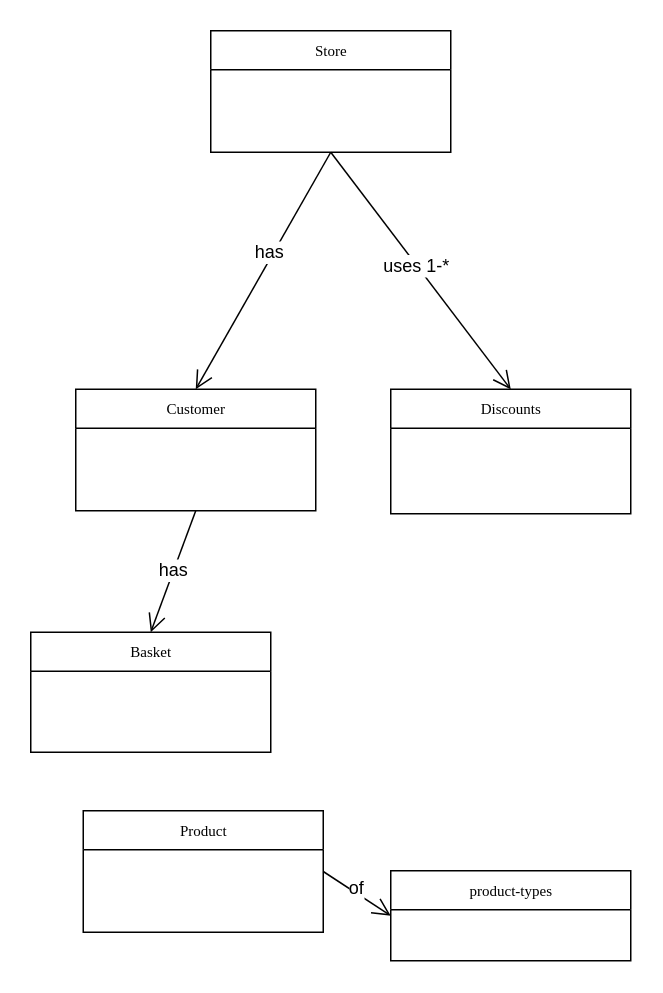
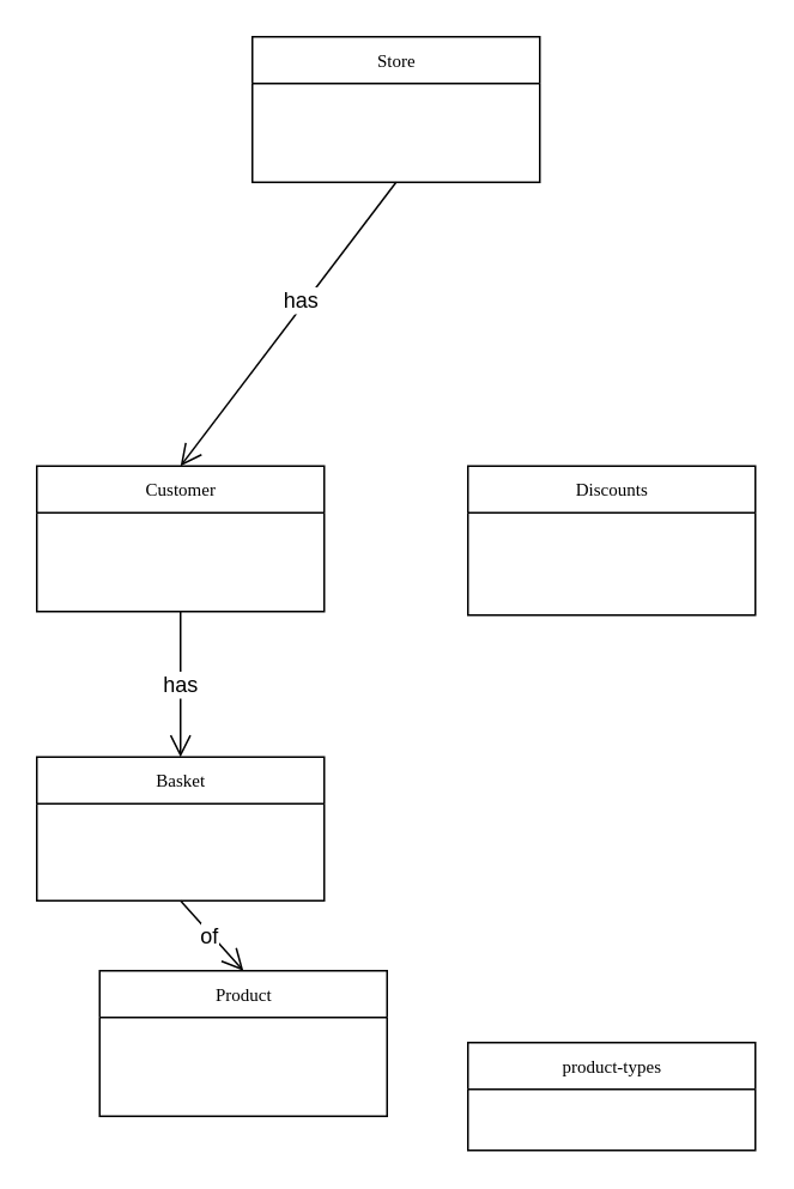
  <mxCell id="0" />
  <mxCell id="1" parent="0" />
  <mxCell id="2" value="Basket" style="swimlane;html=1;fontStyle=0;childLayout=stackLayout;horizontal=1;startSize=26;fillColor=none;horizontalStack=0;resizeParent=1;resizeLast=0;collapsible=1;marginBottom=0;swimlaneFillColor=#ffffff;rounded=0;shadow=0;comic=0;labelBackgroundColor=none;strokeColor=#000000;strokeWidth=1;fontFamily=Verdana;fontSize=10;fontColor=#000000;align=center;" parent="1" vertex="1"><mxGeometry x="20" y="421" width="160" height="80" as="geometry" /></mxCell>
  <mxCell id="3" value="Store" style="swimlane;html=1;fontStyle=0;childLayout=stackLayout;horizontal=1;startSize=26;fillColor=none;horizontalStack=0;resizeParent=1;resizeLast=0;collapsible=1;marginBottom=0;swimlaneFillColor=#ffffff;rounded=0;shadow=0;comic=0;labelBackgroundColor=none;strokeColor=#000000;strokeWidth=1;fontFamily=Verdana;fontSize=10;fontColor=#000000;align=center;" parent="1" vertex="1"><mxGeometry x="140" y="20" width="160" height="81" as="geometry" /></mxCell>
- <mxCell id="4" value="Customer" style="swimlane;html=1;fontStyle=0;childLayout=stackLayout;horizontal=1;startSize=26;fillColor=none;horizontalStack=0;resizeParent=1;resizeLast=0;collapsible=1;marginBottom=0;swimlaneFillColor=#ffffff;rounded=0;shadow=0;comic=0;labelBackgroundColor=none;strokeColor=#000000;strokeWidth=1;fontFamily=Verdana;fontSize=10;fontColor=#000000;align=center;" parent="1" vertex="1"><mxGeometry x="50" y="259" width="160" height="81" as="geometry" /></mxCell>
+ <mxCell id="4" value="Customer" style="swimlane;html=1;fontStyle=0;childLayout=stackLayout;horizontal=1;startSize=26;fillColor=none;horizontalStack=0;resizeParent=1;resizeLast=0;collapsible=1;marginBottom=0;swimlaneFillColor=#ffffff;rounded=0;shadow=0;comic=0;labelBackgroundColor=none;strokeColor=#000000;strokeWidth=1;fontFamily=Verdana;fontSize=10;fontColor=#000000;align=center;" parent="1" vertex="1"><mxGeometry x="20" y="259" width="160" height="81" as="geometry" /></mxCell>
  <mxCell id="5" value="Discounts" style="swimlane;html=1;fontStyle=0;childLayout=stackLayout;horizontal=1;startSize=26;fillColor=none;horizontalStack=0;resizeParent=1;resizeLast=0;collapsible=1;marginBottom=0;swimlaneFillColor=#ffffff;rounded=0;shadow=0;comic=0;labelBackgroundColor=none;strokeColor=#000000;strokeWidth=1;fontFamily=Verdana;fontSize=10;fontColor=#000000;align=center;" parent="1" vertex="1"><mxGeometry x="260" y="259" width="160" height="83" as="geometry" /></mxCell>
  <mxCell id="6" value="product-types" style="swimlane;html=1;fontStyle=0;childLayout=stackLayout;horizontal=1;startSize=26;fillColor=none;horizontalStack=0;resizeParent=1;resizeLast=0;collapsible=1;marginBottom=0;swimlaneFillColor=#ffffff;rounded=0;shadow=0;comic=0;labelBackgroundColor=none;strokeColor=#000000;strokeWidth=1;fontFamily=Verdana;fontSize=10;fontColor=#000000;align=center;" parent="1" vertex="1"><mxGeometry x="260" y="580" width="160" height="60" as="geometry" /></mxCell>
  <mxCell id="7" value="Product" style="swimlane;html=1;fontStyle=0;childLayout=stackLayout;horizontal=1;startSize=26;fillColor=none;horizontalStack=0;resizeParent=1;resizeLast=0;collapsible=1;marginBottom=0;swimlaneFillColor=#ffffff;rounded=0;shadow=0;comic=0;labelBackgroundColor=none;strokeColor=#000000;strokeWidth=1;fontFamily=Verdana;fontSize=10;fontColor=#000000;align=center;" parent="1" vertex="1"><mxGeometry x="55" y="540" width="160" height="81" as="geometry" /></mxCell>
  <mxCell id="8" style="rounded=0;html=1;labelBackgroundColor=none;startFill=0;endArrow=open;endFill=0;endSize=10;fontFamily=Verdana;fontSize=10;exitX=0.5;exitY=1;exitDx=0;exitDy=0;entryX=0.5;entryY=0;entryDx=0;entryDy=0;" parent="1" source="3" target="4" edge="1"><mxGeometry relative="1" as="geometry"><mxPoint x="30" y="560" as="sourcePoint" /><mxPoint x="130" y="622" as="targetPoint" /></mxGeometry></mxCell>
  <mxCell id="9" value="has" style="text;html=1;resizable=0;points=[];align=center;verticalAlign=middle;labelBackgroundColor=#ffffff;" parent="8" vertex="1" connectable="0"><mxGeometry x="-0.141" y="-3" relative="1" as="geometry"><mxPoint as="offset" /></mxGeometry></mxCell>
- <mxCell id="10" style="rounded=0;html=1;labelBackgroundColor=none;startFill=0;endArrow=open;endFill=0;endSize=10;fontFamily=Verdana;fontSize=10;exitX=0.5;exitY=1;exitDx=0;exitDy=0;entryX=0.5;entryY=0;entryDx=0;entryDy=0;" parent="1" source="3" target="5" edge="1"><mxGeometry relative="1" as="geometry"><mxPoint x="30" y="190" as="sourcePoint" /><mxPoint x="350" y="190" as="targetPoint" /></mxGeometry></mxCell>
- <mxCell id="11" value="uses 1-*" style="text;html=1;resizable=0;points=[];align=center;verticalAlign=middle;labelBackgroundColor=#ffffff;" parent="10" vertex="1" connectable="0"><mxGeometry x="-0.057" y="-1" relative="1" as="geometry"><mxPoint as="offset" /></mxGeometry></mxCell>
  <mxCell id="12" style="rounded=0;html=1;labelBackgroundColor=none;startFill=0;endArrow=open;endFill=0;endSize=10;fontFamily=Verdana;fontSize=10;exitX=0.5;exitY=1;exitDx=0;exitDy=0;entryX=0.5;entryY=0;entryDx=0;entryDy=0;" parent="1" source="4" target="2" edge="1"><mxGeometry relative="1" as="geometry"><mxPoint x="30" y="190" as="sourcePoint" /><mxPoint x="190" y="309" as="targetPoint" /></mxGeometry></mxCell>
  <mxCell id="13" value="has" style="text;html=1;resizable=0;points=[];align=center;verticalAlign=middle;labelBackgroundColor=#ffffff;" parent="12" vertex="1" connectable="0"><mxGeometry x="-0.012" y="-1" relative="1" as="geometry"><mxPoint as="offset" /></mxGeometry></mxCell>
- <mxCell id="16" style="rounded=0;html=1;labelBackgroundColor=none;startFill=0;endArrow=open;endFill=0;endSize=10;fontFamily=Verdana;fontSize=10;exitX=1;exitY=0.5;exitDx=0;exitDy=0;entryX=0;entryY=0.5;entryDx=0;entryDy=0;" parent="1" source="7" target="6" edge="1"><mxGeometry relative="1" as="geometry"><mxPoint x="350" y="511" as="sourcePoint" /><mxPoint x="30" y="512" as="targetPoint" /></mxGeometry></mxCell>
- <mxCell id="17" value="of" style="text;html=1;resizable=0;points=[];align=center;verticalAlign=middle;labelBackgroundColor=#ffffff;" parent="16" vertex="1" connectable="0"><mxGeometry x="-0.099" y="2" relative="1" as="geometry"><mxPoint as="offset" /></mxGeometry></mxCell>
+ <mxCell id="14" value="" style="rounded=0;html=1;labelBackgroundColor=none;startFill=0;endArrow=open;endFill=0;endSize=10;fontFamily=Verdana;fontSize=10;exitX=0.5;exitY=1;exitDx=0;exitDy=0;entryX=0.5;entryY=0;entryDx=0;entryDy=0;" parent="1" source="2" target="7" edge="1"><mxGeometry relative="1" as="geometry"><mxPoint x="430" y="230" as="sourcePoint" /><mxPoint x="430" y="471" as="targetPoint" /></mxGeometry></mxCell>
+ <mxCell id="15" value="of" style="text;html=1;resizable=0;points=[];align=center;verticalAlign=middle;labelBackgroundColor=#ffffff;" parent="14" vertex="1" connectable="0"><mxGeometry x="-0.051" y="-1" relative="1" as="geometry"><mxPoint as="offset" /></mxGeometry></mxCell>
